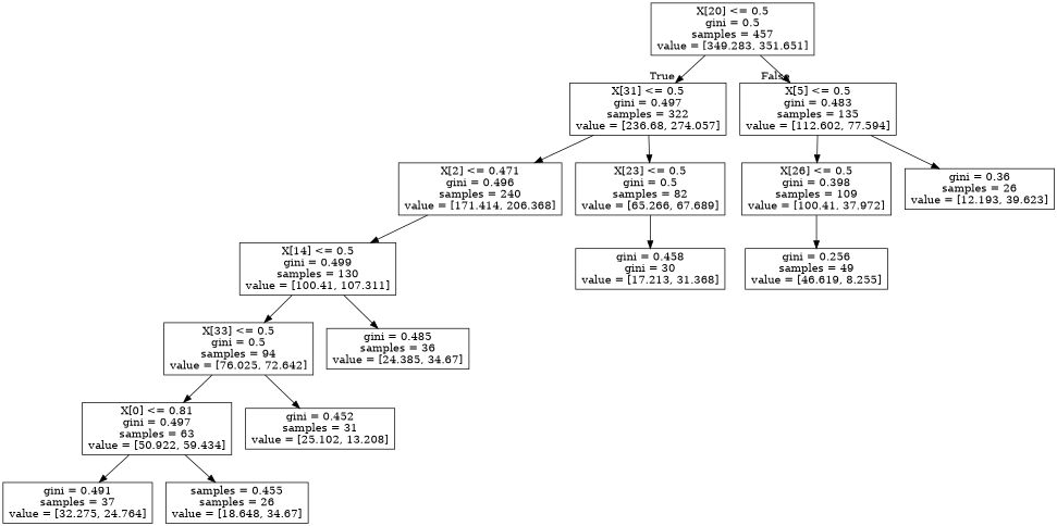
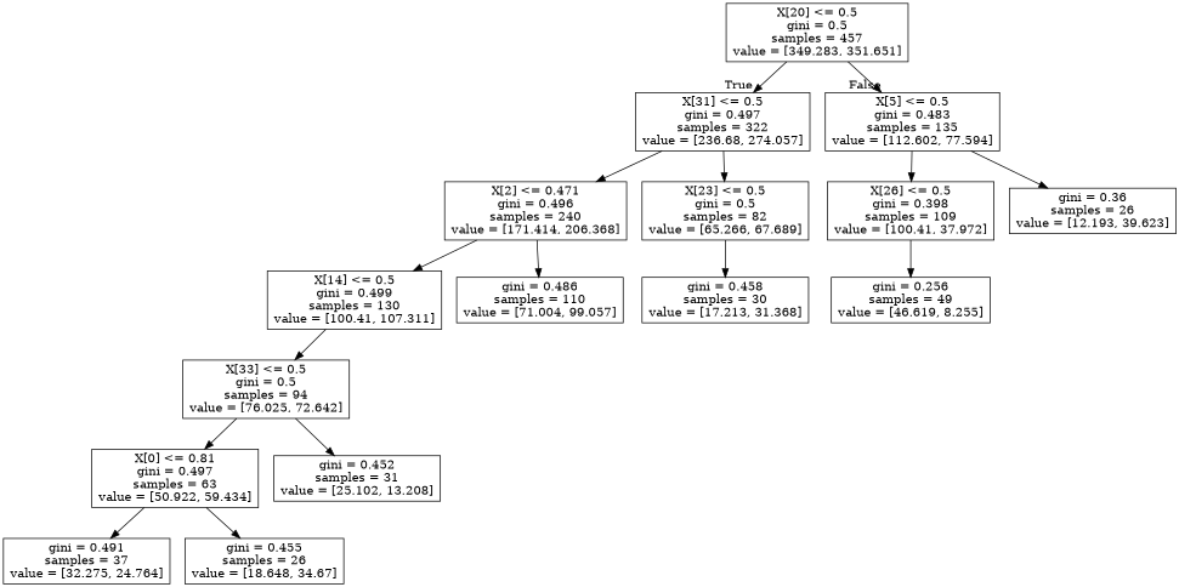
  digraph {
    node [shape=box]
    n1 [label="X[20] <= 0.5\ngini = 0.5\nsamples = 457\nvalue = [349.283, 351.651]"]
    n2 [label="X[31] <= 0.5\ngini = 0.497\nsamples = 322\nvalue = [236.68, 274.057]"]
    n3 [label="X[5] <= 0.5\ngini = 0.483\nsamples = 135\nvalue = [112.602, 77.594]"]
    n4 [label="X[2] <= 0.471\ngini = 0.496\nsamples = 240\nvalue = [171.414, 206.368]"]
    n5 [label="X[23] <= 0.5\ngini = 0.5\nsamples = 82\nvalue = [65.266, 67.689]"]
    n6 [label="X[26] <= 0.5\ngini = 0.398\nsamples = 109\nvalue = [100.41, 37.972]"]
    n7 [label="gini = 0.36\nsamples = 26\nvalue = [12.193, 39.623]"]
    n8 [label="X[14] <= 0.5\ngini = 0.499\nsamples = 130\nvalue = [100.41, 107.311]"]
-   n10 [label="gini = 0.458\ngini = 30\nvalue = [17.213, 31.368]"]
+   n9 [label="gini = 0.486\nsamples = 110\nvalue = [71.004, 99.057]"]
+   n10 [label="gini = 0.458\nsamples = 30\nvalue = [17.213, 31.368]"]
    n11 [label="X[33] <= 0.5\ngini = 0.5\nsamples = 94\nvalue = [76.025, 72.642]"]
-   n12 [label="gini = 0.485\nsamples = 36\nvalue = [24.385, 34.67]"]
    n13 [label="X[0] <= 0.81\ngini = 0.497\nsamples = 63\nvalue = [50.922, 59.434]"]
    n14 [label="gini = 0.452\nsamples = 31\nvalue = [25.102, 13.208]"]
    n15 [label="gini = 0.491\nsamples = 37\nvalue = [32.275, 24.764]"]
-   n16 [label="samples = 0.455\nsamples = 26\nvalue = [18.648, 34.67]"]
+   n16 [label="gini = 0.455\nsamples = 26\nvalue = [18.648, 34.67]"]
    n17 [label="gini = 0.256\nsamples = 49\nvalue = [46.619, 8.255]"]
    n1 -> n2 [headlabel=True labelangle=45 labeldistance=2.5]
    n1 -> n3 [headlabel=False labelangle=-45 labeldistance=2.5]
    n2 -> n4
    n2 -> n5
    n3 -> n6
    n3 -> n7
    n4 -> n8
+   n4 -> n9
    n5 -> n10
    n6 -> n17
    n8 -> n11
-   n8 -> n12
    n11 -> n13
    n11 -> n14
    n13 -> n15
    n13 -> n16
  }
